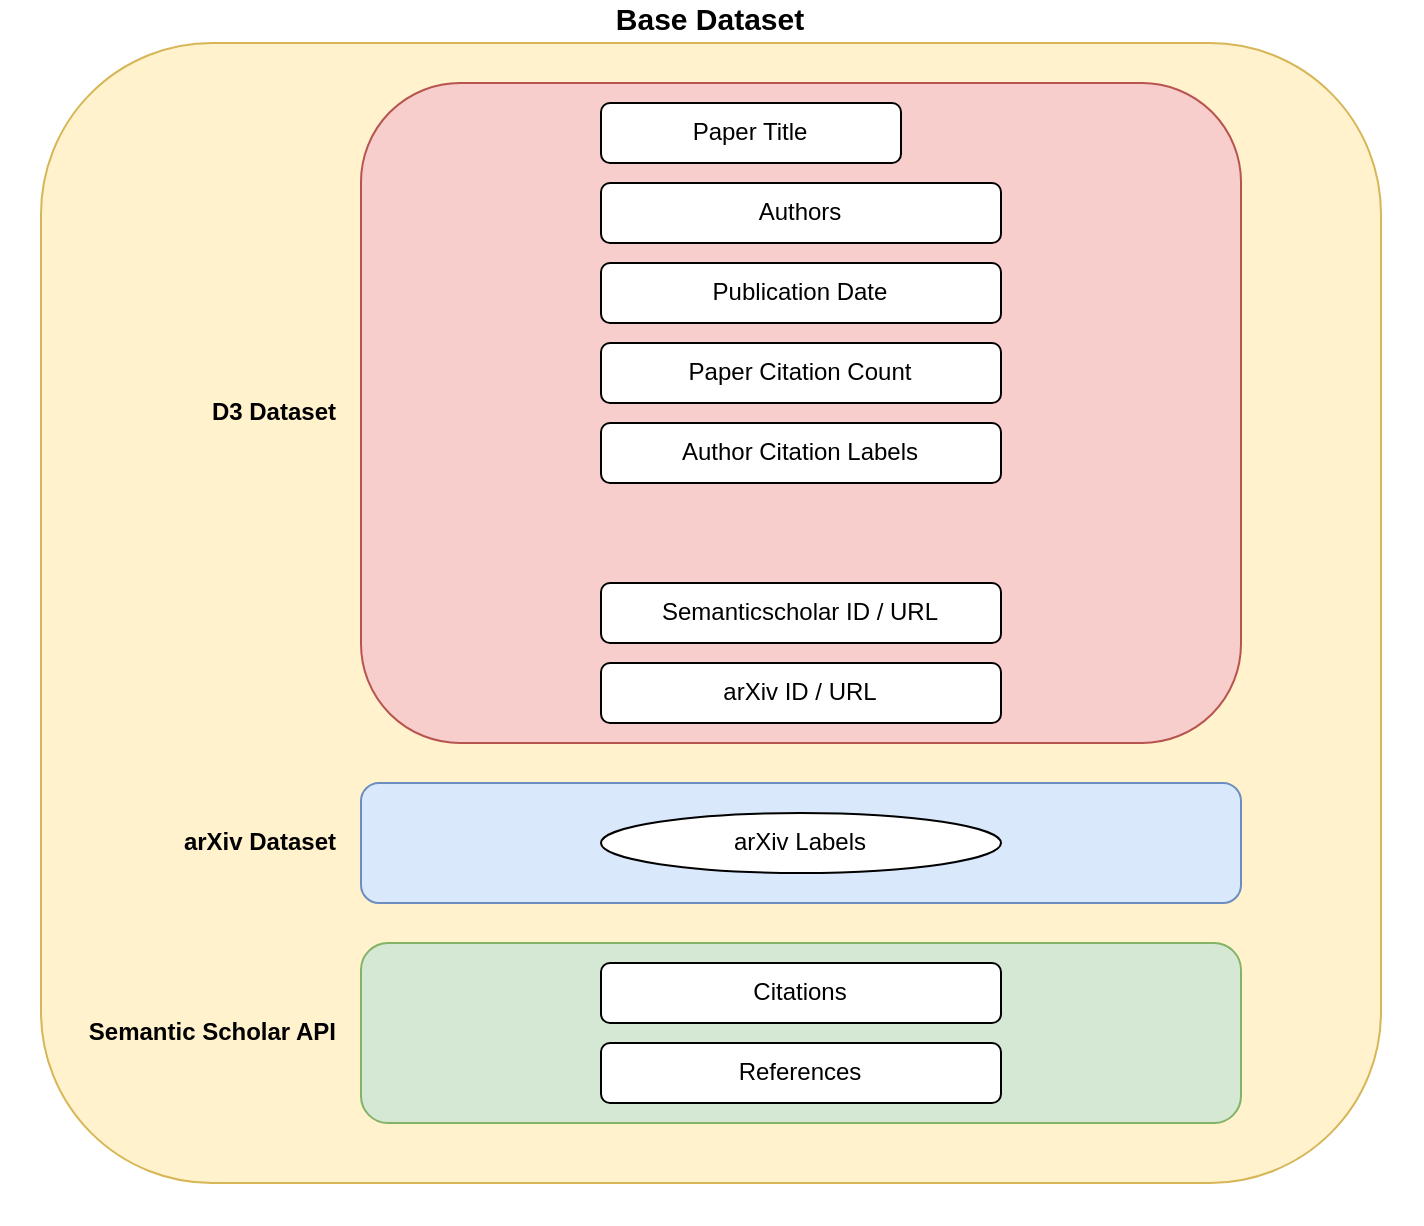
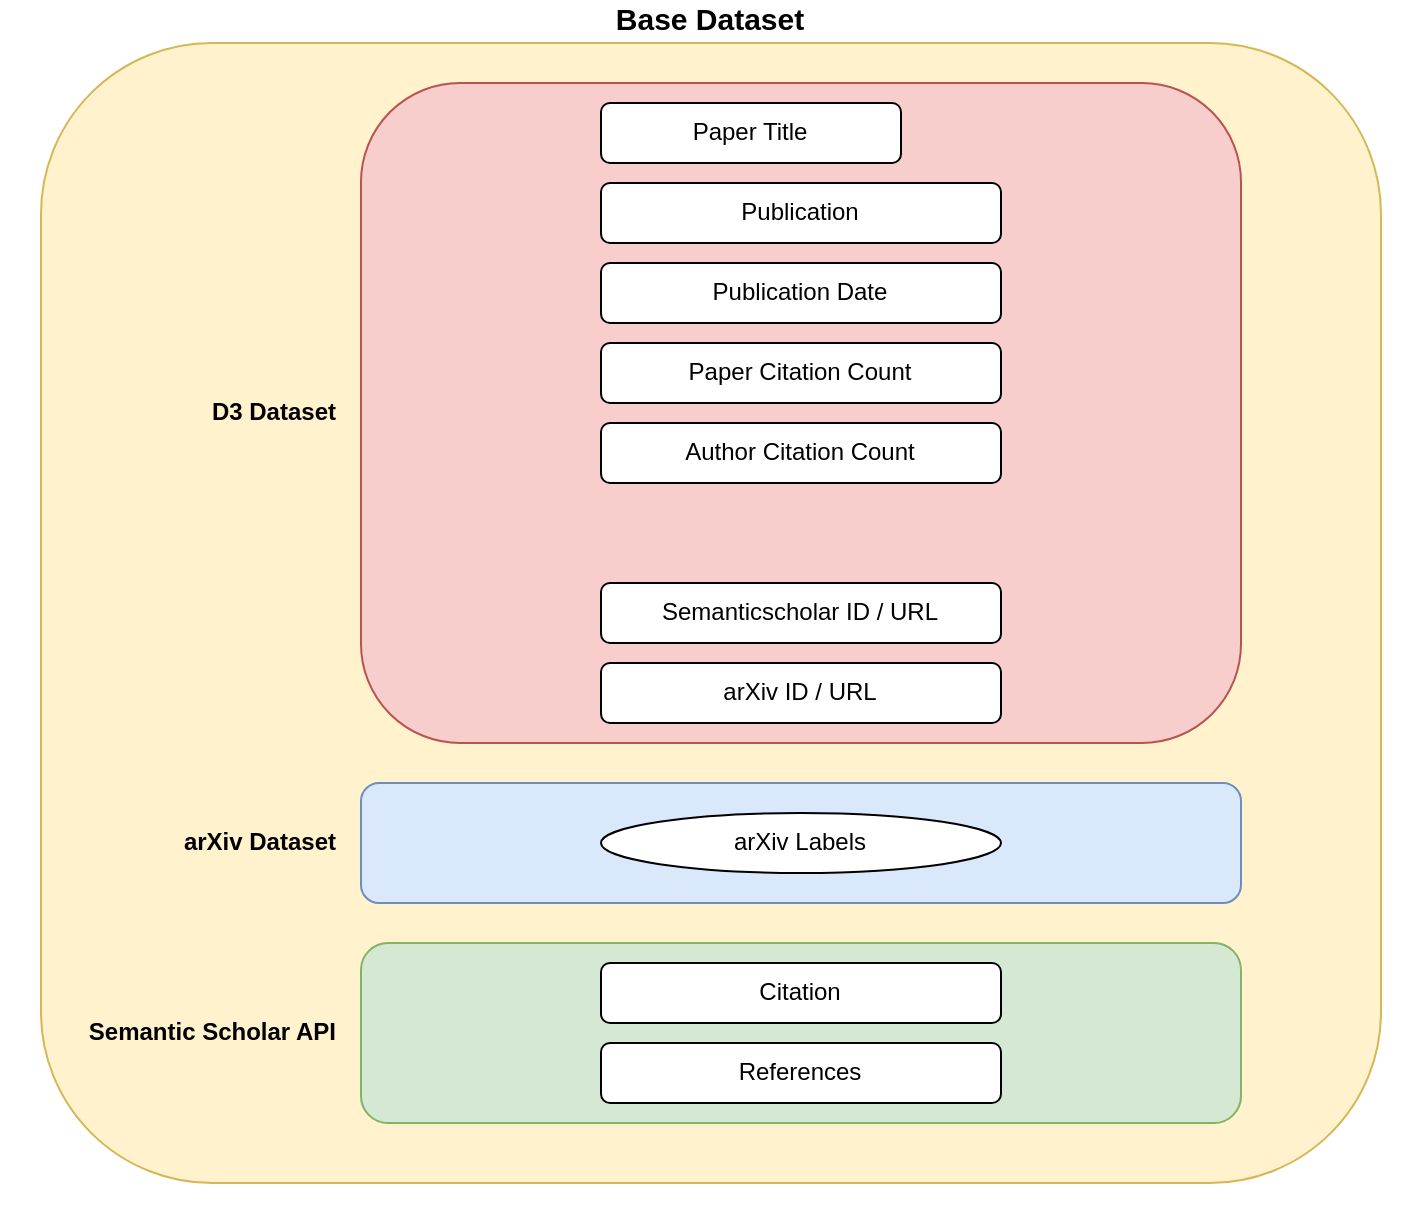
  <mxCell id="0" />
  <mxCell id="1" parent="0" />
  <mxCell id="2" value="&lt;b style=&quot;font-size: 15px;&quot;&gt;Base Dataset&lt;/b&gt;" style="rounded=1;whiteSpace=wrap;html=1;labelPosition=center;verticalLabelPosition=top;align=center;verticalAlign=bottom;fontSize=15;fillColor=#fff2cc;strokeColor=#d6b656;fillStyle=solid;" parent="1" vertex="1"><mxGeometry x="20" y="20" width="670" height="570" as="geometry" /></mxCell>
  <mxCell id="3" value="&lt;b&gt;D3 Dataset&lt;/b&gt;" style="rounded=1;whiteSpace=wrap;html=1;labelPosition=left;verticalLabelPosition=middle;align=right;verticalAlign=middle;spacingRight=10;fillColor=#f8cecc;strokeColor=#b85450;" parent="1" vertex="1"><mxGeometry x="180" y="40" width="440" height="330" as="geometry" /></mxCell>
  <mxCell id="4" value="Paper Title" style="rounded=1;whiteSpace=wrap;html=1;" parent="1" vertex="1"><mxGeometry x="300" y="50" width="150" height="30" as="geometry" /></mxCell>
- <mxCell id="5" value="Authors" style="rounded=1;whiteSpace=wrap;html=1;glass=0;shadow=0;" parent="1" vertex="1"><mxGeometry x="300" y="90" width="200" height="30" as="geometry" /></mxCell>
+ <mxCell id="5" value="Publication" style="rounded=1;whiteSpace=wrap;html=1;glass=0;shadow=0;" parent="1" vertex="1"><mxGeometry x="300" y="90" width="200" height="30" as="geometry" /></mxCell>
  <mxCell id="6" value="Publication Date" style="rounded=1;whiteSpace=wrap;html=1;glass=0;shadow=0;" parent="1" vertex="1"><mxGeometry x="300" y="130" width="200" height="30" as="geometry" /></mxCell>
  <mxCell id="7" value="Paper Citation Count" style="rounded=1;whiteSpace=wrap;html=1;glass=0;shadow=0;" parent="1" vertex="1"><mxGeometry x="300" y="170" width="200" height="30" as="geometry" /></mxCell>
- <mxCell id="8" value="Author Citation Labels" style="rounded=1;whiteSpace=wrap;html=1;glass=0;shadow=0;" parent="1" vertex="1"><mxGeometry x="300" y="210" width="200" height="30" as="geometry" /></mxCell>
+ <mxCell id="8" value="Author Citation Count" style="rounded=1;whiteSpace=wrap;html=1;glass=0;shadow=0;" parent="1" vertex="1"><mxGeometry x="300" y="210" width="200" height="30" as="geometry" /></mxCell>
  <mxCell id="9" value="Semanticscholar ID / URL" style="rounded=1;whiteSpace=wrap;html=1;glass=0;shadow=0;" parent="1" vertex="1"><mxGeometry x="300" y="290" width="200" height="30" as="geometry" /></mxCell>
  <mxCell id="10" value="arXiv ID / URL" style="rounded=1;whiteSpace=wrap;html=1;glass=0;shadow=0;" parent="1" vertex="1"><mxGeometry x="300" y="330" width="200" height="30" as="geometry" /></mxCell>
  <mxCell id="11" value="&lt;b&gt;arXiv Dataset&lt;/b&gt;" style="rounded=1;whiteSpace=wrap;html=1;labelPosition=left;verticalLabelPosition=middle;align=right;verticalAlign=middle;spacingRight=10;fillColor=#dae8fc;strokeColor=#6c8ebf;" parent="1" vertex="1"><mxGeometry x="180" y="390" width="440" height="60" as="geometry" /></mxCell>
  <mxCell id="12" value="arXiv Labels" style="ellipse;whiteSpace=wrap;html=1;glass=0;shadow=0;" parent="1" vertex="1"><mxGeometry x="300" y="405" width="200" height="30" as="geometry" /></mxCell>
  <mxCell id="13" value="&lt;b&gt;Semantic Scholar API&lt;/b&gt;" style="rounded=1;whiteSpace=wrap;html=1;labelPosition=left;verticalLabelPosition=middle;align=right;verticalAlign=middle;spacingRight=10;fillColor=#d5e8d4;strokeColor=#82b366;" parent="1" vertex="1"><mxGeometry x="180" y="470" width="440" height="90" as="geometry" /></mxCell>
- <mxCell id="14" value="Citations" style="rounded=1;whiteSpace=wrap;html=1;glass=0;shadow=0;" parent="1" vertex="1"><mxGeometry x="300" y="480" width="200" height="30" as="geometry" /></mxCell>
+ <mxCell id="14" value="Citation" style="rounded=1;whiteSpace=wrap;html=1;glass=0;shadow=0;" parent="1" vertex="1"><mxGeometry x="300" y="480" width="200" height="30" as="geometry" /></mxCell>
  <mxCell id="15" value="References" style="rounded=1;whiteSpace=wrap;html=1;glass=0;shadow=0;" parent="1" vertex="1"><mxGeometry x="300" y="520" width="200" height="30" as="geometry" /></mxCell>
